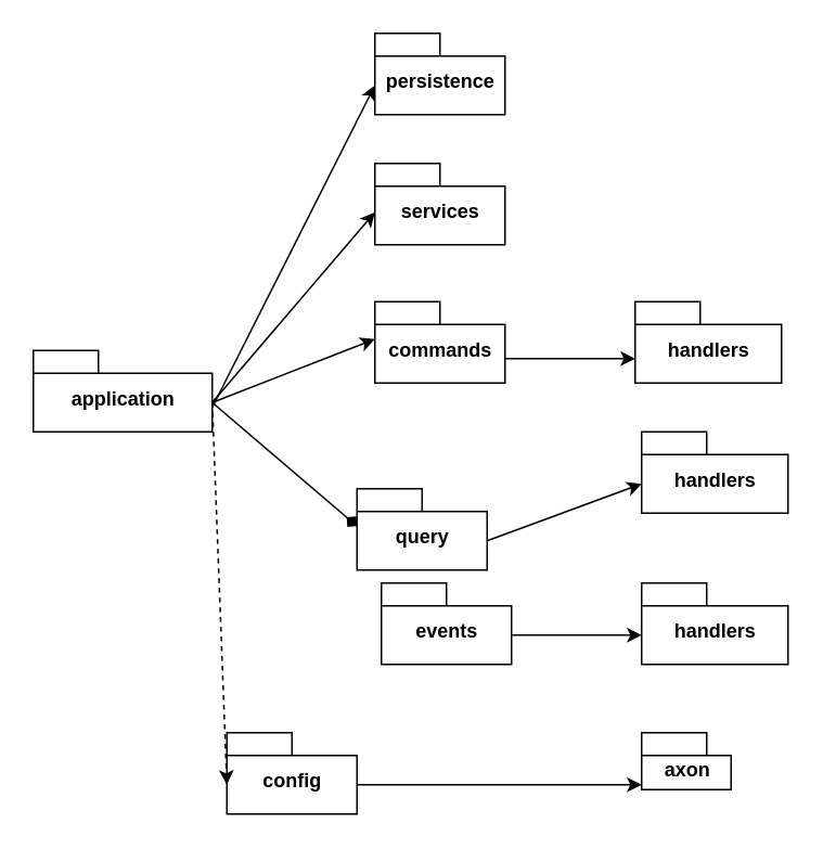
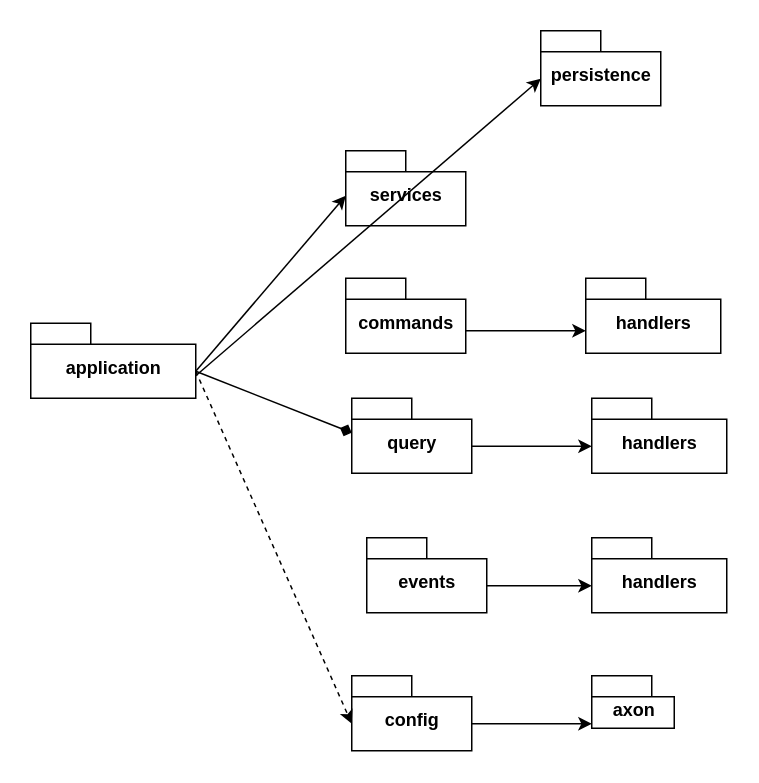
  <mxCell id="0" />
  <mxCell id="1" parent="0" />
  <mxCell id="2" value="application&lt;br&gt;" style="shape=folder;fontStyle=1;spacingTop=10;tabWidth=40;tabHeight=14;tabPosition=left;html=1;" vertex="1" parent="1"><mxGeometry x="20" y="215" width="110" height="50" as="geometry" /></mxCell>
  <mxCell id="3" value="" style="endArrow=classic;html=1;exitX=0;exitY=0;exitDx=110;exitDy=32;exitPerimeter=0;" edge="1" parent="1" source="2"><mxGeometry width="50" height="50" relative="1" as="geometry"><mxPoint x="230" y="210" as="sourcePoint" /><mxPoint x="230" y="130" as="targetPoint" /></mxGeometry></mxCell>
  <mxCell id="4" value="services&lt;br&gt;" style="shape=folder;fontStyle=1;spacingTop=10;tabWidth=40;tabHeight=14;tabPosition=left;html=1;" vertex="1" parent="1"><mxGeometry x="230" y="100" width="80" height="50" as="geometry" /></mxCell>
  <mxCell id="5" value="commands&lt;br&gt;" style="shape=folder;fontStyle=1;spacingTop=10;tabWidth=40;tabHeight=14;tabPosition=left;html=1;" vertex="1" parent="1"><mxGeometry x="230" y="185" width="80" height="50" as="geometry" /></mxCell>
- <mxCell id="6" value="" style="endArrow=classic;html=1;entryX=0;entryY=0;entryDx=0;entryDy=23;entryPerimeter=0;exitX=0;exitY=0;exitDx=110;exitDy=32;exitPerimeter=0;" edge="1" parent="1" source="2" target="5"><mxGeometry width="50" height="50" relative="1" as="geometry"><mxPoint x="140" y="240" as="sourcePoint" /><mxPoint x="240" y="140" as="targetPoint" /></mxGeometry></mxCell>
  <mxCell id="7" value="handlers&lt;br&gt;" style="shape=folder;fontStyle=1;spacingTop=10;tabWidth=40;tabHeight=14;tabPosition=left;html=1;" vertex="1" parent="1"><mxGeometry x="390" y="185" width="90" height="50" as="geometry" /></mxCell>
  <mxCell id="8" value="" style="endArrow=classic;html=1;entryX=0;entryY=0;entryDx=0;entryDy=32;entryPerimeter=0;" edge="1" parent="1"><mxGeometry width="50" height="50" relative="1" as="geometry"><mxPoint x="310" y="220" as="sourcePoint" /><mxPoint x="390" y="220" as="targetPoint" /></mxGeometry></mxCell>
- <mxCell id="9" value="query&lt;br&gt;" style="shape=folder;fontStyle=1;spacingTop=10;tabWidth=40;tabHeight=14;tabPosition=left;html=1;" vertex="1" parent="1"><mxGeometry x="219" y="300" width="80" height="50" as="geometry" /></mxCell>
+ <mxCell id="9" value="query&lt;br&gt;" style="shape=folder;fontStyle=1;spacingTop=10;tabWidth=40;tabHeight=14;tabPosition=left;html=1;" vertex="1" parent="1"><mxGeometry x="234" y="265" width="80" height="50" as="geometry" /></mxCell>
  <mxCell id="10" value="" style="endArrow=diamond;html=1;exitX=0;exitY=0;exitDx=110;exitDy=32;exitPerimeter=0;entryX=0;entryY=0;entryDx=0;entryDy=23;entryPerimeter=0;" edge="1" parent="1" target="9" source="2"><mxGeometry width="50" height="50" relative="1" as="geometry"><mxPoint x="136" y="271" as="sourcePoint" /><mxPoint x="244" y="220" as="targetPoint" /></mxGeometry></mxCell>
  <mxCell id="11" value="handlers&lt;br&gt;" style="shape=folder;fontStyle=1;spacingTop=10;tabWidth=40;tabHeight=14;tabPosition=left;html=1;" vertex="1" parent="1"><mxGeometry x="394" y="265" width="90" height="50" as="geometry" /></mxCell>
  <mxCell id="12" value="" style="endArrow=classic;html=1;entryX=0;entryY=0;entryDx=0;entryDy=32;entryPerimeter=0;exitX=0;exitY=0;exitDx=80;exitDy=32;exitPerimeter=0;" edge="1" parent="1" source="9" target="11"><mxGeometry width="50" height="50" relative="1" as="geometry"><mxPoint x="320" y="297" as="sourcePoint" /><mxPoint x="114" y="340" as="targetPoint" /></mxGeometry></mxCell>
- <mxCell id="13" value="events&lt;br&gt;" style="shape=folder;fontStyle=1;spacingTop=10;tabWidth=40;tabHeight=14;tabPosition=left;html=1;" vertex="1" parent="1"><mxGeometry x="234" y="358" width="80" height="50" as="geometry" /></mxCell>
+ <mxCell id="13" value="events&lt;br&gt;" style="shape=folder;fontStyle=1;spacingTop=10;tabWidth=40;tabHeight=14;tabPosition=left;html=1;" vertex="1" parent="1"><mxGeometry x="244" y="358" width="80" height="50" as="geometry" /></mxCell>
  <mxCell id="14" value="handlers&lt;br&gt;" style="shape=folder;fontStyle=1;spacingTop=10;tabWidth=40;tabHeight=14;tabPosition=left;html=1;" vertex="1" parent="1"><mxGeometry x="394" y="358" width="90" height="50" as="geometry" /></mxCell>
  <mxCell id="15" value="" style="endArrow=classic;html=1;entryX=0;entryY=0;entryDx=0;entryDy=32;entryPerimeter=0;exitX=0;exitY=0;exitDx=80;exitDy=32;exitPerimeter=0;" edge="1" parent="1" source="13" target="14"><mxGeometry width="50" height="50" relative="1" as="geometry"><mxPoint x="320" y="390" as="sourcePoint" /><mxPoint x="114" y="433" as="targetPoint" /></mxGeometry></mxCell>
- <mxCell id="16" value="persistence&lt;br&gt;" style="shape=folder;fontStyle=1;spacingTop=10;tabWidth=40;tabHeight=14;tabPosition=left;html=1;" vertex="1" parent="1"><mxGeometry x="230" y="20" width="80" height="50" as="geometry" /></mxCell>
- <mxCell id="17" value="config&lt;br&gt;" style="shape=folder;fontStyle=1;spacingTop=10;tabWidth=40;tabHeight=14;tabPosition=left;html=1;" vertex="1" parent="1"><mxGeometry x="139" y="450" width="80" height="50" as="geometry" /></mxCell>
+ <mxCell id="16" value="persistence&lt;br&gt;" style="shape=folder;fontStyle=1;spacingTop=10;tabWidth=40;tabHeight=14;tabPosition=left;html=1;" vertex="1" parent="1"><mxGeometry x="360" y="20" width="80" height="50" as="geometry" /></mxCell>
+ <mxCell id="17" value="config&lt;br&gt;" style="shape=folder;fontStyle=1;spacingTop=10;tabWidth=40;tabHeight=14;tabPosition=left;html=1;" vertex="1" parent="1"><mxGeometry x="234" y="450" width="80" height="50" as="geometry" /></mxCell>
  <mxCell id="18" value="axon&lt;br&gt;" style="shape=folder;fontStyle=1;spacingTop=10;tabWidth=40;tabHeight=14;tabPosition=left;html=1;" vertex="1" parent="1"><mxGeometry x="394" y="450" width="55" height="35" as="geometry" /></mxCell>
  <mxCell id="19" value="" style="endArrow=classic;html=1;entryX=0;entryY=0;entryDx=0;entryDy=32;entryPerimeter=0;exitX=0;exitY=0;exitDx=80;exitDy=32;exitPerimeter=0;" edge="1" parent="1" source="17" target="18"><mxGeometry width="50" height="50" relative="1" as="geometry"><mxPoint x="320" y="482" as="sourcePoint" /><mxPoint x="114" y="525" as="targetPoint" /></mxGeometry></mxCell>
  <mxCell id="20" value="" style="endArrow=classic;html=1;entryX=0;entryY=0;entryDx=0;entryDy=32;entryPerimeter=0;" edge="1" parent="1" target="16"><mxGeometry width="50" height="50" relative="1" as="geometry"><mxPoint x="130" y="250" as="sourcePoint" /><mxPoint x="240" y="140" as="targetPoint" /></mxGeometry></mxCell>
  <mxCell id="21" value="" style="endArrow=classic;html=1;entryX=0;entryY=0;entryDx=0;entryDy=32;entryPerimeter=0;exitX=0;exitY=0;exitDx=110;exitDy=32;exitPerimeter=0;dashed=1;" edge="1" parent="1" source="2" target="17"><mxGeometry width="50" height="50" relative="1" as="geometry"><mxPoint x="130" y="250" as="sourcePoint" /><mxPoint x="250" y="150" as="targetPoint" /></mxGeometry></mxCell>
